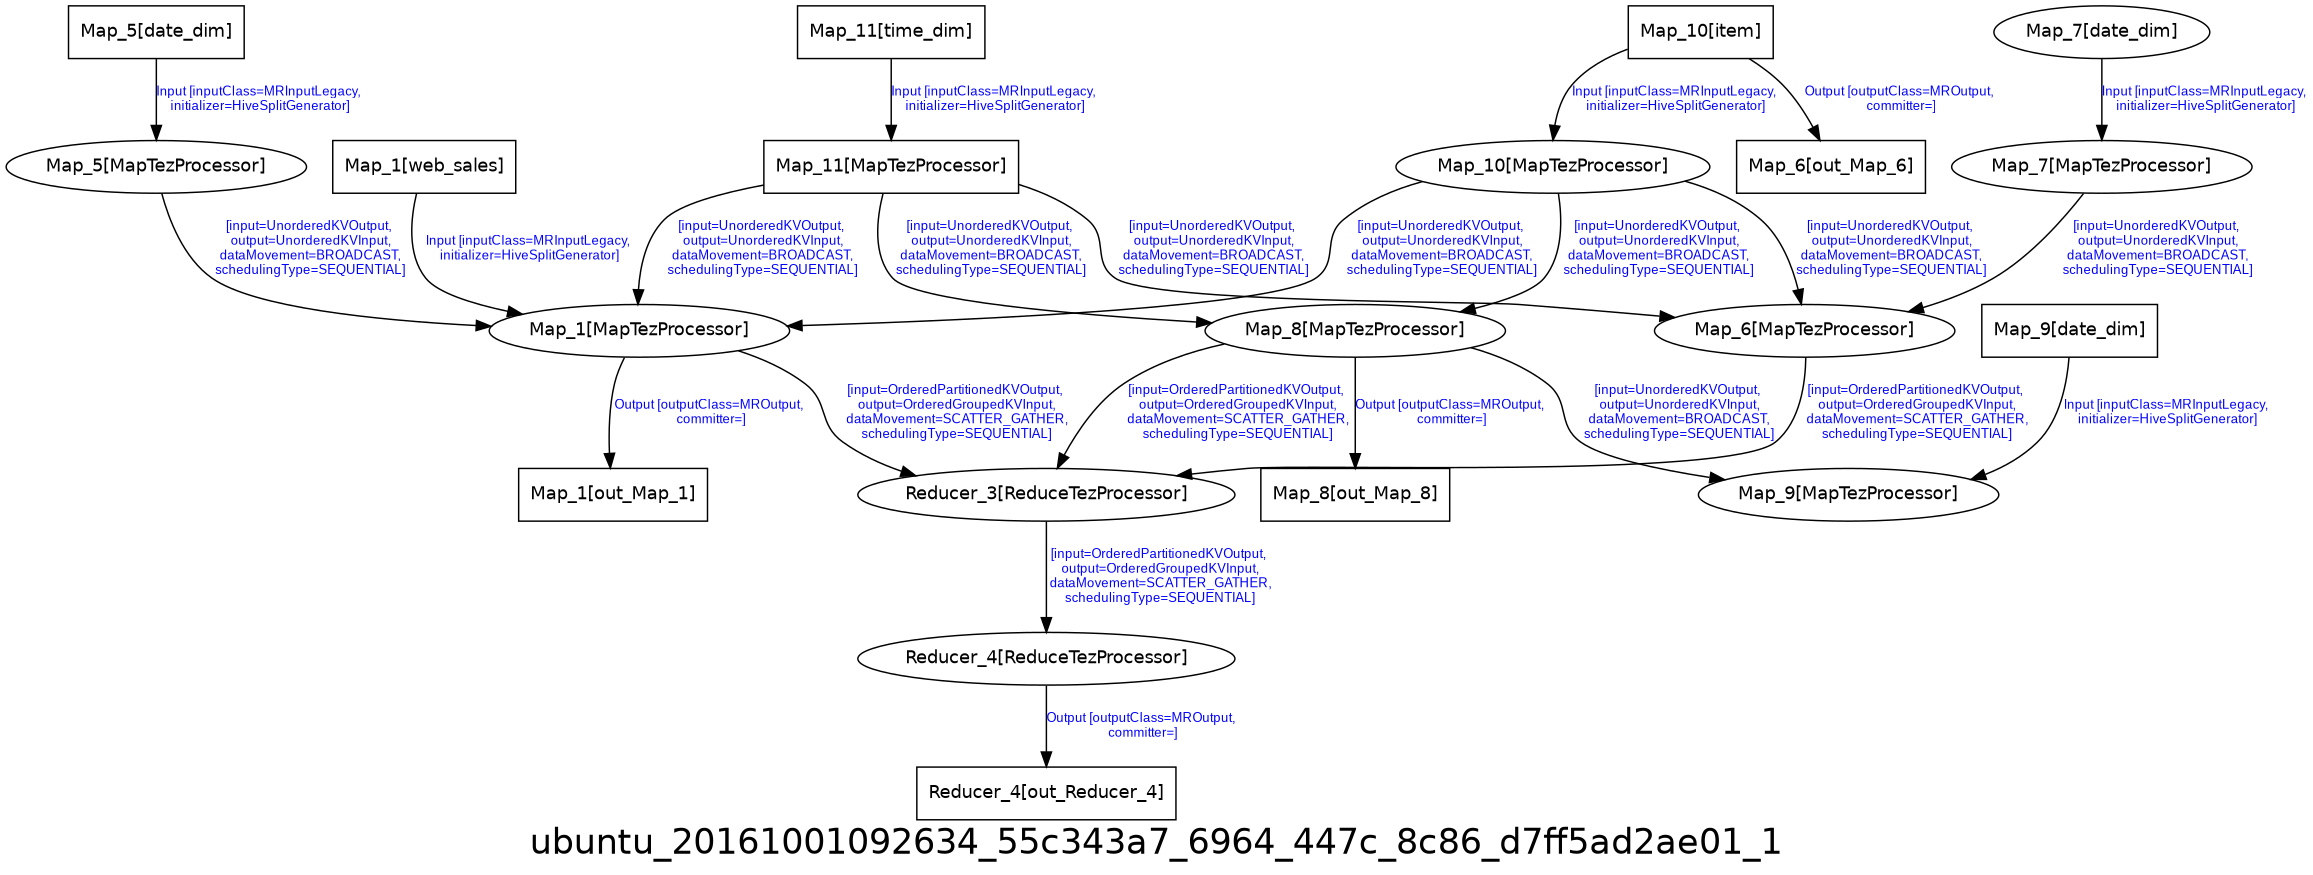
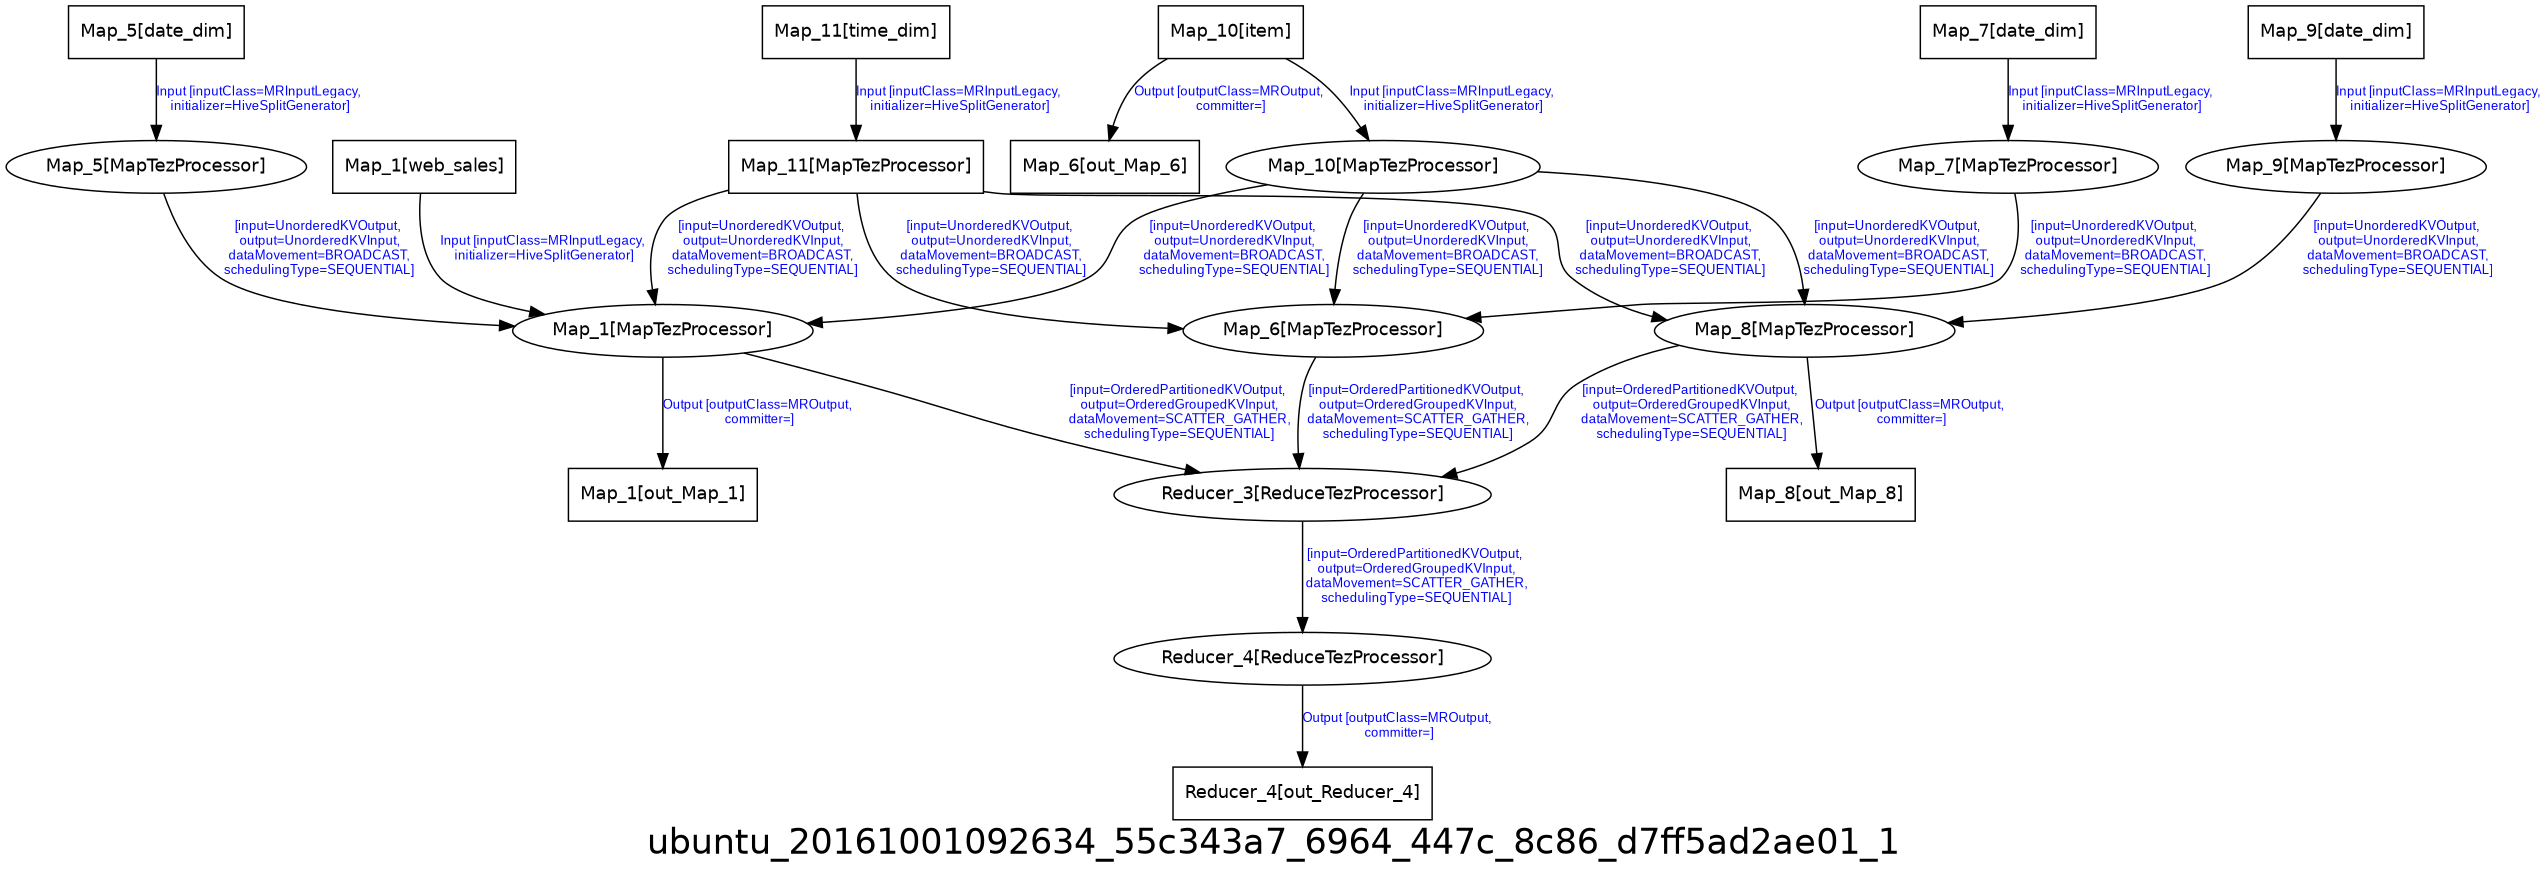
  digraph {
    fontname=Helvetica
    fontsize=24
    label=ubuntu_20161001092634_55c343a7_6964_447c_8c86_d7ff5ad2ae01_1
    node [fontname=Helvetica fontsize=12 shape=box]
    edge [fontcolor=blue fontname=Arial fontsize=9]
    n1 [label="Reducer_4[out_Reducer_4]"]
    n2 [label="Map_5[date_dim]"]
    n3 [label="Map_5[MapTezProcessor]" shape=""]
    n4 [label="Map_1[MapTezProcessor]" shape=""]
    n5 [label="Reducer_3[ReduceTezProcessor]" shape=""]
    n6 [label="Map_1[out_Map_1]"]
-   n7 [label="Map_7[date_dim]" shape=ellipse]
+   n7 [label="Map_7[date_dim]"]
    n8 [label="Map_7[MapTezProcessor]" shape=""]
    n9 [label="Map_6[MapTezProcessor]" shape=""]
    n10 [label="Map_6[out_Map_6]"]
    n11 [label="Reducer_4[ReduceTezProcessor]" shape=""]
    n12 [label="Map_1[web_sales]"]
    n13 [label="Map_9[date_dim]"]
    n14 [label="Map_9[MapTezProcessor]" shape=""]
    n15 [label="Map_8[MapTezProcessor]" shape=""]
    n16 [label="Map_8[out_Map_8]"]
    n17 [label="Map_10[item]"]
    n18 [label="Map_10[MapTezProcessor]" shape=""]
    n19 [label="Map_11[time_dim]"]
    n20 [label="Map_11[MapTezProcessor]"]
    n2 -> n3 [label="Input [inputClass=MRInputLegacy,\n initializer=HiveSplitGenerator]"]
    n3 -> n4 [label="[input=UnorderedKVOutput,\n output=UnorderedKVInput,\n dataMovement=BROADCAST,\n schedulingType=SEQUENTIAL]"]
    n4 -> n5 [label="[input=OrderedPartitionedKVOutput,\n output=OrderedGroupedKVInput,\n dataMovement=SCATTER_GATHER,\n schedulingType=SEQUENTIAL]"]
    n4 -> n6 [label="Output [outputClass=MROutput,\n committer=]"]
    n5 -> n11 [label="[input=OrderedPartitionedKVOutput,\n output=OrderedGroupedKVInput,\n dataMovement=SCATTER_GATHER,\n schedulingType=SEQUENTIAL]"]
    n7 -> n8 [label="Input [inputClass=MRInputLegacy,\n initializer=HiveSplitGenerator]"]
    n8 -> n9 [label="[input=UnorderedKVOutput,\n output=UnorderedKVInput,\n dataMovement=BROADCAST,\n schedulingType=SEQUENTIAL]"]
    n9 -> n5 [label="[input=OrderedPartitionedKVOutput,\n output=OrderedGroupedKVInput,\n dataMovement=SCATTER_GATHER,\n schedulingType=SEQUENTIAL]"]
    n11 -> n1 [label="Output [outputClass=MROutput,\n committer=]"]
    n12 -> n4 [label="Input [inputClass=MRInputLegacy,\n initializer=HiveSplitGenerator]"]
    n13 -> n14 [label="Input [inputClass=MRInputLegacy,\n initializer=HiveSplitGenerator]"]
-   n15 -> n14 [label="[input=UnorderedKVOutput,\n output=UnorderedKVInput,\n dataMovement=BROADCAST,\n schedulingType=SEQUENTIAL]"]
+   n14 -> n15 [label="[input=UnorderedKVOutput,\n output=UnorderedKVInput,\n dataMovement=BROADCAST,\n schedulingType=SEQUENTIAL]"]
    n15 -> n5 [label="[input=OrderedPartitionedKVOutput,\n output=OrderedGroupedKVInput,\n dataMovement=SCATTER_GATHER,\n schedulingType=SEQUENTIAL]"]
    n15 -> n16 [label="Output [outputClass=MROutput,\n committer=]"]
    n17 -> n10 [label="Output [outputClass=MROutput,\n committer=]"]
    n17 -> n18 [label="Input [inputClass=MRInputLegacy,\n initializer=HiveSplitGenerator]"]
    n18 -> n4 [label="[input=UnorderedKVOutput,\n output=UnorderedKVInput,\n dataMovement=BROADCAST,\n schedulingType=SEQUENTIAL]"]
    n18 -> n9 [label="[input=UnorderedKVOutput,\n output=UnorderedKVInput,\n dataMovement=BROADCAST,\n schedulingType=SEQUENTIAL]"]
    n18 -> n15 [label="[input=UnorderedKVOutput,\n output=UnorderedKVInput,\n dataMovement=BROADCAST,\n schedulingType=SEQUENTIAL]"]
    n19 -> n20 [label="Input [inputClass=MRInputLegacy,\n initializer=HiveSplitGenerator]"]
    n20 -> n4 [label="[input=UnorderedKVOutput,\n output=UnorderedKVInput,\n dataMovement=BROADCAST,\n schedulingType=SEQUENTIAL]"]
    n20 -> n9 [label="[input=UnorderedKVOutput,\n output=UnorderedKVInput,\n dataMovement=BROADCAST,\n schedulingType=SEQUENTIAL]"]
    n20 -> n15 [label="[input=UnorderedKVOutput,\n output=UnorderedKVInput,\n dataMovement=BROADCAST,\n schedulingType=SEQUENTIAL]"]
  }
